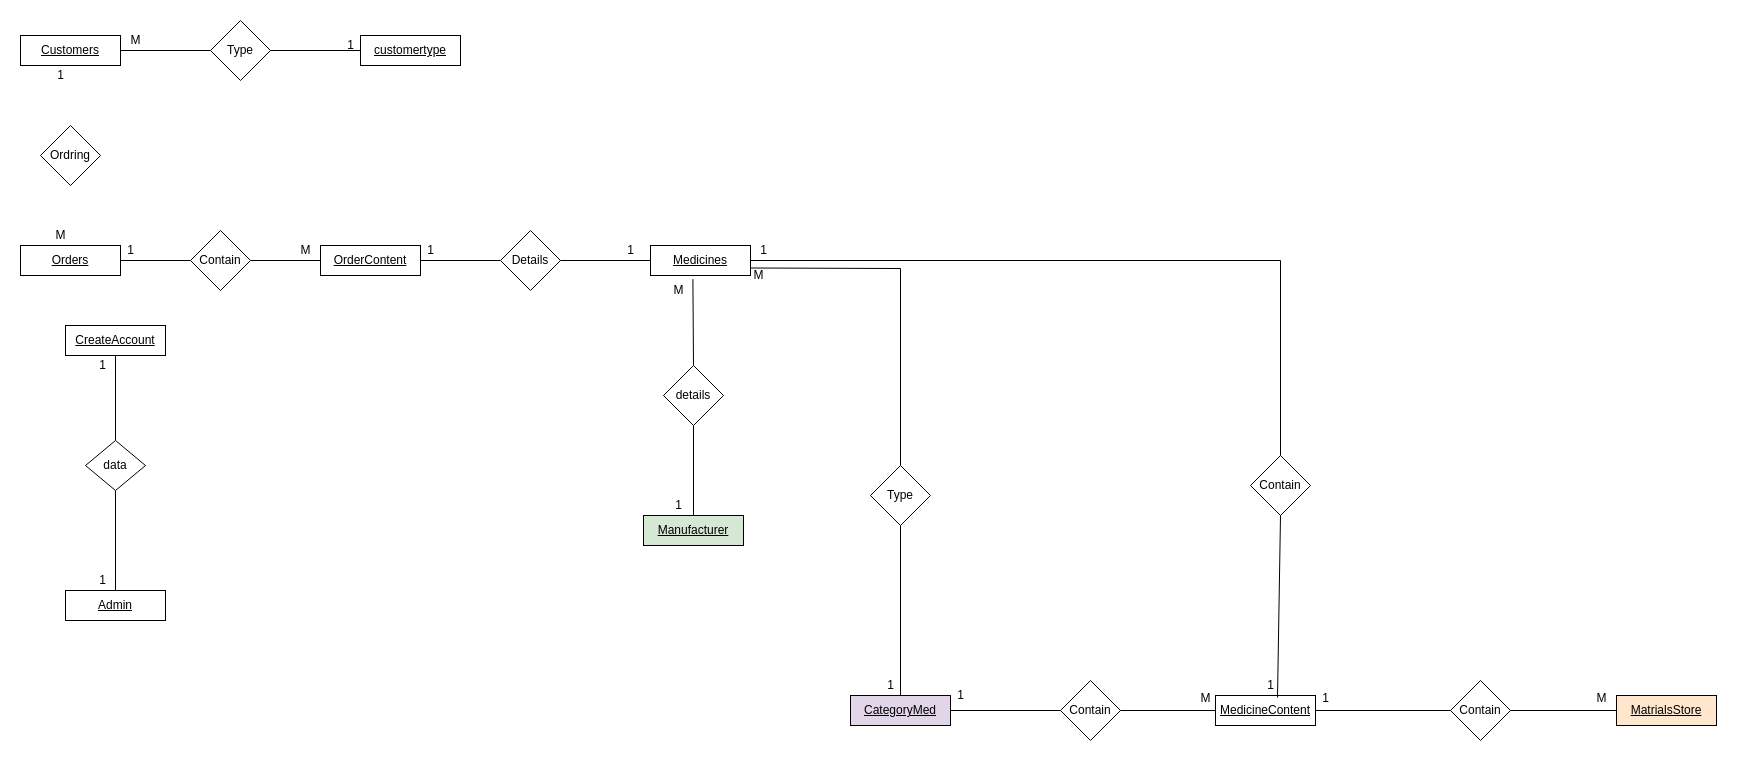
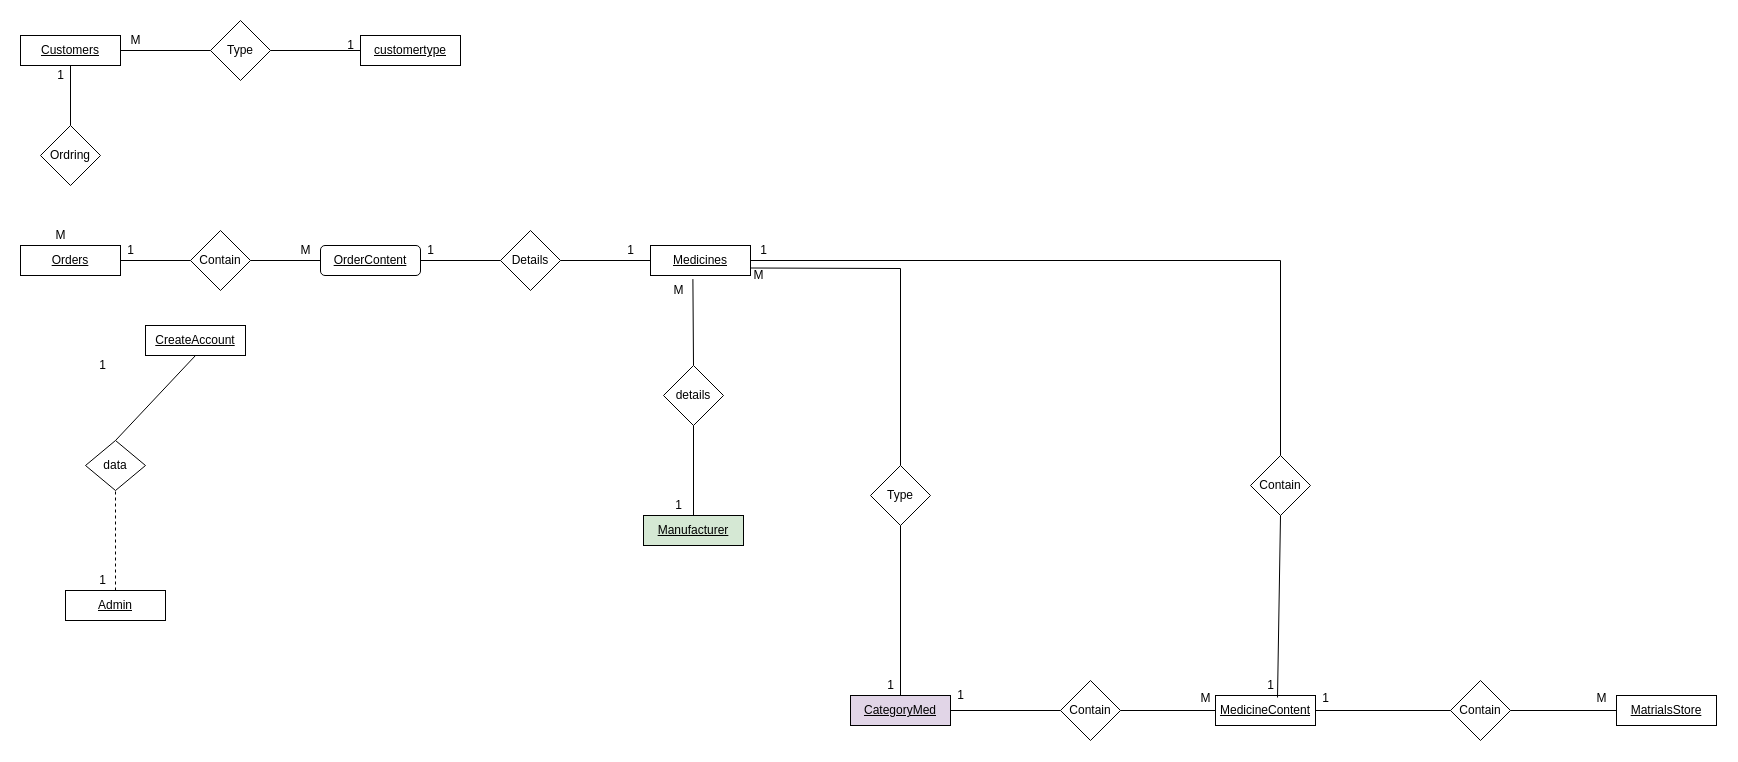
  <mxCell id="0" />
  <mxCell id="1" parent="0" />
  <mxCell id="2" value="&lt;u&gt;Customers&lt;/u&gt;" style="rounded=0;whiteSpace=wrap;html=1;" parent="1" vertex="1"><mxGeometry x="20" y="35" width="100" height="30" as="geometry" /></mxCell>
+ <mxCell id="3" value="" style="endArrow=none;html=1;rounded=0;entryX=0.5;entryY=1;entryDx=0;entryDy=0;exitX=0.5;exitY=0;exitDx=0;exitDy=0;" parent="1" source="4" target="2" edge="1"><mxGeometry width="50" height="50" relative="1" as="geometry"><mxPoint x="70" y="175" as="sourcePoint" /><mxPoint x="0" y="45" as="targetPoint" /><Array as="points" /></mxGeometry></mxCell>
  <mxCell id="4" value="Ordring" style="rhombus;whiteSpace=wrap;html=1;" parent="1" vertex="1"><mxGeometry x="40" y="125" width="60" height="60" as="geometry" /></mxCell>
  <mxCell id="5" value="&lt;u&gt;Orders&lt;/u&gt;" style="rounded=0;whiteSpace=wrap;html=1;" parent="1" vertex="1"><mxGeometry x="20" y="245" width="100" height="30" as="geometry" /></mxCell>
  <mxCell id="6" value="1" style="text;html=1;align=center;verticalAlign=middle;resizable=0;points=[];autosize=1;strokeColor=none;fillColor=none;" parent="1" vertex="1"><mxGeometry x="50" y="65" width="20" height="20" as="geometry" /></mxCell>
  <mxCell id="7" value="M" style="text;html=1;align=center;verticalAlign=middle;resizable=0;points=[];autosize=1;strokeColor=none;fillColor=none;" parent="1" vertex="1"><mxGeometry x="45" y="225" width="30" height="20" as="geometry" /></mxCell>
  <mxCell id="8" value="" style="endArrow=none;html=1;rounded=0;exitX=1;exitY=0.5;exitDx=0;exitDy=0;entryX=0;entryY=0.5;entryDx=0;entryDy=0;" parent="1" source="5" target="9" edge="1"><mxGeometry width="50" height="50" relative="1" as="geometry"><mxPoint x="200" y="265" as="sourcePoint" /><mxPoint x="200" y="260" as="targetPoint" /><Array as="points" /></mxGeometry></mxCell>
  <mxCell id="9" value="Contain" style="rhombus;whiteSpace=wrap;html=1;" parent="1" vertex="1"><mxGeometry x="190" y="230" width="60" height="60" as="geometry" /></mxCell>
  <mxCell id="10" value="" style="endArrow=none;html=1;rounded=0;exitX=1;exitY=0.5;exitDx=0;exitDy=0;entryX=0;entryY=0.5;entryDx=0;entryDy=0;" parent="1" source="9" target="11" edge="1"><mxGeometry width="50" height="50" relative="1" as="geometry"><mxPoint x="130" y="270" as="sourcePoint" /><mxPoint x="320" y="260" as="targetPoint" /><Array as="points" /></mxGeometry></mxCell>
- <mxCell id="11" value="&lt;u&gt;OrderContent&lt;/u&gt;" style="rounded=0;whiteSpace=wrap;html=1;" parent="1" vertex="1"><mxGeometry x="320" y="245" width="100" height="30" as="geometry" /></mxCell>
+ <mxCell id="11" value="&lt;u&gt;OrderContent&lt;/u&gt;" style="whiteSpace=wrap;html=1;rounded=1;" parent="1" vertex="1"><mxGeometry x="320" y="245" width="100" height="30" as="geometry" /></mxCell>
  <mxCell id="12" value="&lt;u&gt;Medicines&lt;/u&gt;" style="rounded=0;whiteSpace=wrap;html=1;" parent="1" vertex="1"><mxGeometry x="650" y="245" width="100" height="30" as="geometry" /></mxCell>
  <mxCell id="13" value="" style="endArrow=none;html=1;rounded=0;exitX=1;exitY=0.5;exitDx=0;exitDy=0;entryX=0;entryY=0.5;entryDx=0;entryDy=0;" parent="1" source="11" target="14" edge="1"><mxGeometry width="50" height="50" relative="1" as="geometry"><mxPoint x="260" y="270" as="sourcePoint" /><mxPoint x="500" y="260" as="targetPoint" /><Array as="points" /></mxGeometry></mxCell>
  <mxCell id="14" value="Details" style="rhombus;whiteSpace=wrap;html=1;" parent="1" vertex="1"><mxGeometry x="500" y="230" width="60" height="60" as="geometry" /></mxCell>
  <mxCell id="15" value="" style="endArrow=none;html=1;rounded=0;exitX=1;exitY=0.5;exitDx=0;exitDy=0;entryX=0;entryY=0.5;entryDx=0;entryDy=0;" parent="1" source="14" target="12" edge="1"><mxGeometry width="50" height="50" relative="1" as="geometry"><mxPoint x="430" y="270" as="sourcePoint" /><mxPoint x="630" y="260" as="targetPoint" /><Array as="points" /></mxGeometry></mxCell>
  <mxCell id="16" value="1" style="text;html=1;align=center;verticalAlign=middle;resizable=0;points=[];autosize=1;strokeColor=none;fillColor=none;" parent="1" vertex="1"><mxGeometry x="120" y="240" width="20" height="20" as="geometry" /></mxCell>
  <mxCell id="17" value="M" style="text;html=1;align=center;verticalAlign=middle;resizable=0;points=[];autosize=1;strokeColor=none;fillColor=none;" parent="1" vertex="1"><mxGeometry x="290" y="240" width="30" height="20" as="geometry" /></mxCell>
  <mxCell id="18" value="1" style="text;html=1;align=center;verticalAlign=middle;resizable=0;points=[];autosize=1;strokeColor=none;fillColor=none;" parent="1" vertex="1"><mxGeometry x="620" y="240" width="20" height="20" as="geometry" /></mxCell>
  <mxCell id="19" value="1" style="text;html=1;align=center;verticalAlign=middle;resizable=0;points=[];autosize=1;strokeColor=none;fillColor=none;" parent="1" vertex="1"><mxGeometry x="420" y="240" width="20" height="20" as="geometry" /></mxCell>
  <mxCell id="20" value="" style="endArrow=none;html=1;rounded=0;exitX=1;exitY=0.5;exitDx=0;exitDy=0;" parent="1" source="12" edge="1"><mxGeometry width="50" height="50" relative="1" as="geometry"><mxPoint x="750" y="262.5" as="sourcePoint" /><mxPoint x="1280" y="260" as="targetPoint" /><Array as="points" /></mxGeometry></mxCell>
  <mxCell id="21" value="" style="endArrow=none;html=1;rounded=0;exitX=1;exitY=0.75;exitDx=0;exitDy=0;" parent="1" source="12" edge="1"><mxGeometry width="50" height="50" relative="1" as="geometry"><mxPoint x="753" y="267.5" as="sourcePoint" /><mxPoint x="900" y="268" as="targetPoint" /><Array as="points" /></mxGeometry></mxCell>
  <mxCell id="22" value="" style="endArrow=none;html=1;rounded=0;entryX=0.5;entryY=0;entryDx=0;entryDy=0;exitX=0.424;exitY=1.12;exitDx=0;exitDy=0;exitPerimeter=0;" parent="1" source="12" target="23" edge="1"><mxGeometry width="50" height="50" relative="1" as="geometry"><mxPoint x="680" y="295" as="sourcePoint" /><mxPoint x="689" y="345" as="targetPoint" /><Array as="points" /></mxGeometry></mxCell>
  <mxCell id="23" value="details" style="rhombus;whiteSpace=wrap;html=1;" parent="1" vertex="1"><mxGeometry x="663" y="365" width="60" height="60" as="geometry" /></mxCell>
  <mxCell id="24" value="1" style="text;html=1;align=center;verticalAlign=middle;resizable=0;points=[];autosize=1;strokeColor=none;fillColor=none;" parent="1" vertex="1"><mxGeometry x="668" y="495" width="20" height="20" as="geometry" /></mxCell>
  <mxCell id="25" value="M" style="text;html=1;align=center;verticalAlign=middle;resizable=0;points=[];autosize=1;strokeColor=none;fillColor=none;" parent="1" vertex="1"><mxGeometry x="663" y="280" width="30" height="20" as="geometry" /></mxCell>
  <mxCell id="26" value="" style="endArrow=none;html=1;rounded=0;exitX=0.5;exitY=1;exitDx=0;exitDy=0;startArrow=none;" parent="1" source="27" edge="1"><mxGeometry width="50" height="50" relative="1" as="geometry"><mxPoint x="702.4" y="288.6" as="sourcePoint" /><mxPoint x="695" y="545" as="targetPoint" /><Array as="points" /></mxGeometry></mxCell>
  <mxCell id="27" value="&lt;u&gt;Manufacturer&lt;br&gt;&lt;/u&gt;" style="rounded=0;whiteSpace=wrap;html=1;fillColor=#d5e8d4;" parent="1" vertex="1"><mxGeometry x="643" y="515" width="100" height="30" as="geometry" /></mxCell>
  <mxCell id="28" value="" style="endArrow=none;html=1;rounded=0;exitX=0.5;exitY=1;exitDx=0;exitDy=0;" parent="1" source="23" target="27" edge="1"><mxGeometry width="50" height="50" relative="1" as="geometry"><mxPoint x="693" y="425" as="sourcePoint" /><mxPoint x="695" y="545" as="targetPoint" /><Array as="points" /></mxGeometry></mxCell>
  <mxCell id="29" value="&lt;u&gt;CategoryMed&lt;br&gt;&lt;/u&gt;" style="rounded=0;whiteSpace=wrap;html=1;fillColor=#e1d5e7;" parent="1" vertex="1"><mxGeometry x="850" y="695" width="100" height="30" as="geometry" /></mxCell>
  <mxCell id="30" value="" style="endArrow=none;html=1;rounded=0;entryX=0.5;entryY=0;entryDx=0;entryDy=0;" parent="1" target="31" edge="1"><mxGeometry width="50" height="50" relative="1" as="geometry"><mxPoint x="900" y="268" as="sourcePoint" /><mxPoint x="898" y="345" as="targetPoint" /><Array as="points" /></mxGeometry></mxCell>
  <mxCell id="31" value="Type" style="rhombus;whiteSpace=wrap;html=1;" parent="1" vertex="1"><mxGeometry x="870" y="465" width="60" height="60" as="geometry" /></mxCell>
  <mxCell id="32" value="" style="endArrow=none;html=1;rounded=0;entryX=0.5;entryY=0;entryDx=0;entryDy=0;exitX=0.5;exitY=1;exitDx=0;exitDy=0;" parent="1" source="31" target="29" edge="1"><mxGeometry width="50" height="50" relative="1" as="geometry"><mxPoint x="910" y="278" as="sourcePoint" /><mxPoint x="910" y="385" as="targetPoint" /><Array as="points" /></mxGeometry></mxCell>
  <mxCell id="33" value="1" style="text;html=1;align=center;verticalAlign=middle;resizable=0;points=[];autosize=1;strokeColor=none;fillColor=none;" parent="1" vertex="1"><mxGeometry x="880" y="675" width="20" height="20" as="geometry" /></mxCell>
  <mxCell id="34" value="M" style="text;html=1;align=center;verticalAlign=middle;resizable=0;points=[];autosize=1;strokeColor=none;fillColor=none;" parent="1" vertex="1"><mxGeometry x="743" y="265" width="30" height="20" as="geometry" /></mxCell>
  <mxCell id="35" value="&lt;u&gt;MedicineContent&lt;br&gt;&lt;/u&gt;" style="rounded=0;whiteSpace=wrap;html=1;" parent="1" vertex="1"><mxGeometry x="1215" y="695" width="100" height="30" as="geometry" /></mxCell>
  <mxCell id="36" value="" style="endArrow=none;html=1;rounded=0;exitX=1;exitY=0.5;exitDx=0;exitDy=0;entryX=0;entryY=0.5;entryDx=0;entryDy=0;" parent="1" source="29" target="37" edge="1"><mxGeometry width="50" height="50" relative="1" as="geometry"><mxPoint x="910" y="278" as="sourcePoint" /><mxPoint x="1050" y="710" as="targetPoint" /><Array as="points" /></mxGeometry></mxCell>
  <mxCell id="37" value="Contain" style="rhombus;whiteSpace=wrap;html=1;" parent="1" vertex="1"><mxGeometry x="1060" y="680" width="60" height="60" as="geometry" /></mxCell>
  <mxCell id="38" value="" style="endArrow=none;html=1;rounded=0;entryX=1;entryY=0.5;entryDx=0;entryDy=0;exitX=0;exitY=0.5;exitDx=0;exitDy=0;" parent="1" source="35" target="37" edge="1"><mxGeometry width="50" height="50" relative="1" as="geometry"><mxPoint x="910" y="278" as="sourcePoint" /><mxPoint x="910" y="475" as="targetPoint" /><Array as="points" /></mxGeometry></mxCell>
  <mxCell id="39" value="1" style="text;html=1;align=center;verticalAlign=middle;resizable=0;points=[];autosize=1;strokeColor=none;fillColor=none;" parent="1" vertex="1"><mxGeometry x="950" y="685" width="20" height="20" as="geometry" /></mxCell>
  <mxCell id="40" value="M" style="text;html=1;align=center;verticalAlign=middle;resizable=0;points=[];autosize=1;strokeColor=none;fillColor=none;" parent="1" vertex="1"><mxGeometry x="1190" y="688" width="30" height="20" as="geometry" /></mxCell>
  <mxCell id="41" value="" style="endArrow=none;html=1;rounded=0;entryX=0.5;entryY=0;entryDx=0;entryDy=0;" parent="1" target="42" edge="1"><mxGeometry width="50" height="50" relative="1" as="geometry"><mxPoint x="1280" y="260" as="sourcePoint" /><mxPoint x="1280" y="440" as="targetPoint" /><Array as="points" /></mxGeometry></mxCell>
  <mxCell id="42" value="Contain" style="rhombus;whiteSpace=wrap;html=1;" parent="1" vertex="1"><mxGeometry x="1250" y="455" width="60" height="60" as="geometry" /></mxCell>
  <mxCell id="43" value="" style="endArrow=none;html=1;rounded=0;entryX=0.62;entryY=0.067;entryDx=0;entryDy=0;exitX=0.5;exitY=1;exitDx=0;exitDy=0;entryPerimeter=0;" parent="1" source="42" target="35" edge="1"><mxGeometry width="50" height="50" relative="1" as="geometry"><mxPoint x="910" y="278" as="sourcePoint" /><mxPoint x="910" y="475" as="targetPoint" /><Array as="points" /></mxGeometry></mxCell>
  <mxCell id="44" value="1" style="text;html=1;align=center;verticalAlign=middle;resizable=0;points=[];autosize=1;strokeColor=none;fillColor=none;" parent="1" vertex="1"><mxGeometry x="753" y="240" width="20" height="20" as="geometry" /></mxCell>
  <mxCell id="45" value="1" style="text;html=1;align=center;verticalAlign=middle;resizable=0;points=[];autosize=1;strokeColor=none;fillColor=none;" parent="1" vertex="1"><mxGeometry x="1260" y="675" width="20" height="20" as="geometry" /></mxCell>
- <mxCell id="46" value="&lt;u&gt;MatrialsStore&lt;br&gt;&lt;/u&gt;" style="rounded=0;whiteSpace=wrap;html=1;fillColor=#ffe6cc;" parent="1" vertex="1"><mxGeometry x="1616" y="695" width="100" height="30" as="geometry" /></mxCell>
+ <mxCell id="46" value="&lt;u&gt;MatrialsStore&lt;br&gt;&lt;/u&gt;" style="rounded=0;whiteSpace=wrap;html=1;" parent="1" vertex="1"><mxGeometry x="1616" y="695" width="100" height="30" as="geometry" /></mxCell>
  <mxCell id="47" value="Contain" style="rhombus;whiteSpace=wrap;html=1;" parent="1" vertex="1"><mxGeometry x="1450" y="680" width="60" height="60" as="geometry" /></mxCell>
  <mxCell id="48" value="" style="endArrow=none;html=1;rounded=0;entryX=0;entryY=0.5;entryDx=0;entryDy=0;exitX=1;exitY=0.5;exitDx=0;exitDy=0;" parent="1" source="35" target="47" edge="1"><mxGeometry width="50" height="50" relative="1" as="geometry"><mxPoint x="1290" y="525" as="sourcePoint" /><mxPoint x="1287" y="707.01" as="targetPoint" /><Array as="points" /></mxGeometry></mxCell>
  <mxCell id="49" value="" style="endArrow=none;html=1;rounded=0;entryX=0;entryY=0.5;entryDx=0;entryDy=0;exitX=1;exitY=0.5;exitDx=0;exitDy=0;" parent="1" source="47" target="46" edge="1"><mxGeometry width="50" height="50" relative="1" as="geometry"><mxPoint x="1300" y="535" as="sourcePoint" /><mxPoint x="1297" y="717.01" as="targetPoint" /><Array as="points" /></mxGeometry></mxCell>
  <mxCell id="50" value="1" style="text;html=1;align=center;verticalAlign=middle;resizable=0;points=[];autosize=1;strokeColor=none;fillColor=none;" parent="1" vertex="1"><mxGeometry x="1315" y="688" width="20" height="20" as="geometry" /></mxCell>
  <mxCell id="51" value="M" style="text;html=1;align=center;verticalAlign=middle;resizable=0;points=[];autosize=1;strokeColor=none;fillColor=none;" parent="1" vertex="1"><mxGeometry x="1586" y="688" width="30" height="20" as="geometry" /></mxCell>
- <mxCell id="52" value="&lt;u&gt;CreateAccount&lt;/u&gt;" style="rounded=0;whiteSpace=wrap;html=1;" parent="1" vertex="1"><mxGeometry x="65" y="325" width="100" height="30" as="geometry" /></mxCell>
+ <mxCell id="52" value="&lt;u&gt;CreateAccount&lt;/u&gt;" style="rounded=0;whiteSpace=wrap;html=1;" parent="1" vertex="1"><mxGeometry x="145" y="325" width="100" height="30" as="geometry" /></mxCell>
  <mxCell id="53" value="" style="endArrow=none;html=1;rounded=0;entryX=0.5;entryY=1;entryDx=0;entryDy=0;exitX=0.5;exitY=0;exitDx=0;exitDy=0;" parent="1" source="54" target="52" edge="1"><mxGeometry width="50" height="50" relative="1" as="geometry"><mxPoint x="115" y="685" as="sourcePoint" /><mxPoint x="80" y="195" as="targetPoint" /><Array as="points" /></mxGeometry></mxCell>
  <mxCell id="54" value="data" style="rhombus;whiteSpace=wrap;html=1;" parent="1" vertex="1"><mxGeometry x="85" y="440" width="60" height="50" as="geometry" /></mxCell>
- <mxCell id="55" value="" style="endArrow=none;html=1;rounded=0;entryX=0.5;entryY=1;entryDx=0;entryDy=0;exitX=0.5;exitY=0;exitDx=0;exitDy=0;" parent="1" source="56" target="54" edge="1"><mxGeometry width="50" height="50" relative="1" as="geometry"><mxPoint x="115" y="805" as="sourcePoint" /><mxPoint x="125" y="585" as="targetPoint" /><Array as="points" /></mxGeometry></mxCell>
+ <mxCell id="55" value="" style="endArrow=none;html=1;rounded=0;entryX=0.5;entryY=1;entryDx=0;entryDy=0;exitX=0.5;exitY=0;exitDx=0;exitDy=0;dashed=1;" parent="1" source="56" target="54" edge="1"><mxGeometry width="50" height="50" relative="1" as="geometry"><mxPoint x="115" y="805" as="sourcePoint" /><mxPoint x="125" y="585" as="targetPoint" /><Array as="points" /></mxGeometry></mxCell>
  <mxCell id="56" value="&lt;u&gt;Admin&lt;/u&gt;" style="rounded=0;whiteSpace=wrap;html=1;" parent="1" vertex="1"><mxGeometry x="65" y="590" width="100" height="30" as="geometry" /></mxCell>
  <mxCell id="57" value="1" style="text;html=1;align=center;verticalAlign=middle;resizable=0;points=[];autosize=1;strokeColor=none;fillColor=none;" parent="1" vertex="1"><mxGeometry x="92" y="570" width="20" height="20" as="geometry" /></mxCell>
  <mxCell id="58" value="1" style="text;html=1;align=center;verticalAlign=middle;resizable=0;points=[];autosize=1;strokeColor=none;fillColor=none;" parent="1" vertex="1"><mxGeometry x="92" y="355" width="20" height="20" as="geometry" /></mxCell>
  <mxCell id="59" value="&lt;u&gt;customertype&lt;/u&gt;" style="rounded=0;whiteSpace=wrap;html=1;" parent="1" vertex="1"><mxGeometry x="360" y="35" width="100" height="30" as="geometry" /></mxCell>
  <mxCell id="60" value="" style="endArrow=none;html=1;rounded=0;exitX=1;exitY=0.5;exitDx=0;exitDy=0;entryX=0;entryY=0.5;entryDx=0;entryDy=0;" parent="1" source="2" target="61" edge="1"><mxGeometry width="50" height="50" relative="1" as="geometry"><mxPoint x="130" y="45" as="sourcePoint" /><mxPoint x="210" y="50" as="targetPoint" /><Array as="points" /></mxGeometry></mxCell>
  <mxCell id="61" value="Type" style="rhombus;whiteSpace=wrap;html=1;" parent="1" vertex="1"><mxGeometry x="210" y="20" width="60" height="60" as="geometry" /></mxCell>
  <mxCell id="62" value="" style="endArrow=none;html=1;rounded=0;exitX=1;exitY=0.5;exitDx=0;exitDy=0;entryX=0;entryY=0.5;entryDx=0;entryDy=0;" parent="1" source="61" target="59" edge="1"><mxGeometry width="50" height="50" relative="1" as="geometry"><mxPoint x="130" y="60" as="sourcePoint" /><mxPoint x="220" y="60" as="targetPoint" /><Array as="points" /></mxGeometry></mxCell>
  <mxCell id="63" value="1" style="text;html=1;align=center;verticalAlign=middle;resizable=0;points=[];autosize=1;strokeColor=none;fillColor=none;" parent="1" vertex="1"><mxGeometry x="340" y="35" width="20" height="20" as="geometry" /></mxCell>
  <mxCell id="64" value="M" style="text;html=1;align=center;verticalAlign=middle;resizable=0;points=[];autosize=1;strokeColor=none;fillColor=none;" parent="1" vertex="1"><mxGeometry x="120" y="30" width="30" height="20" as="geometry" /></mxCell>
